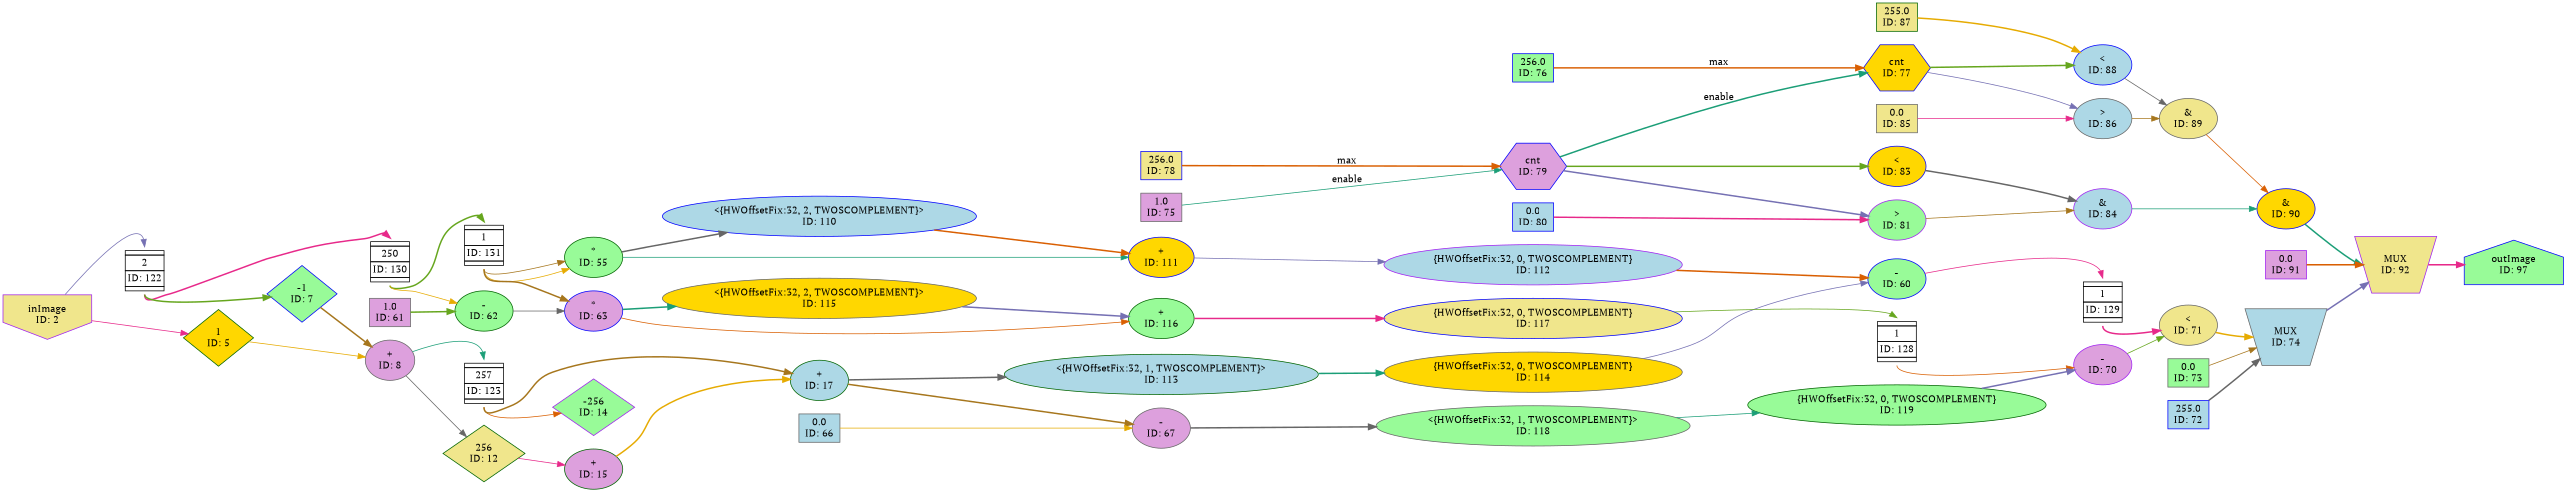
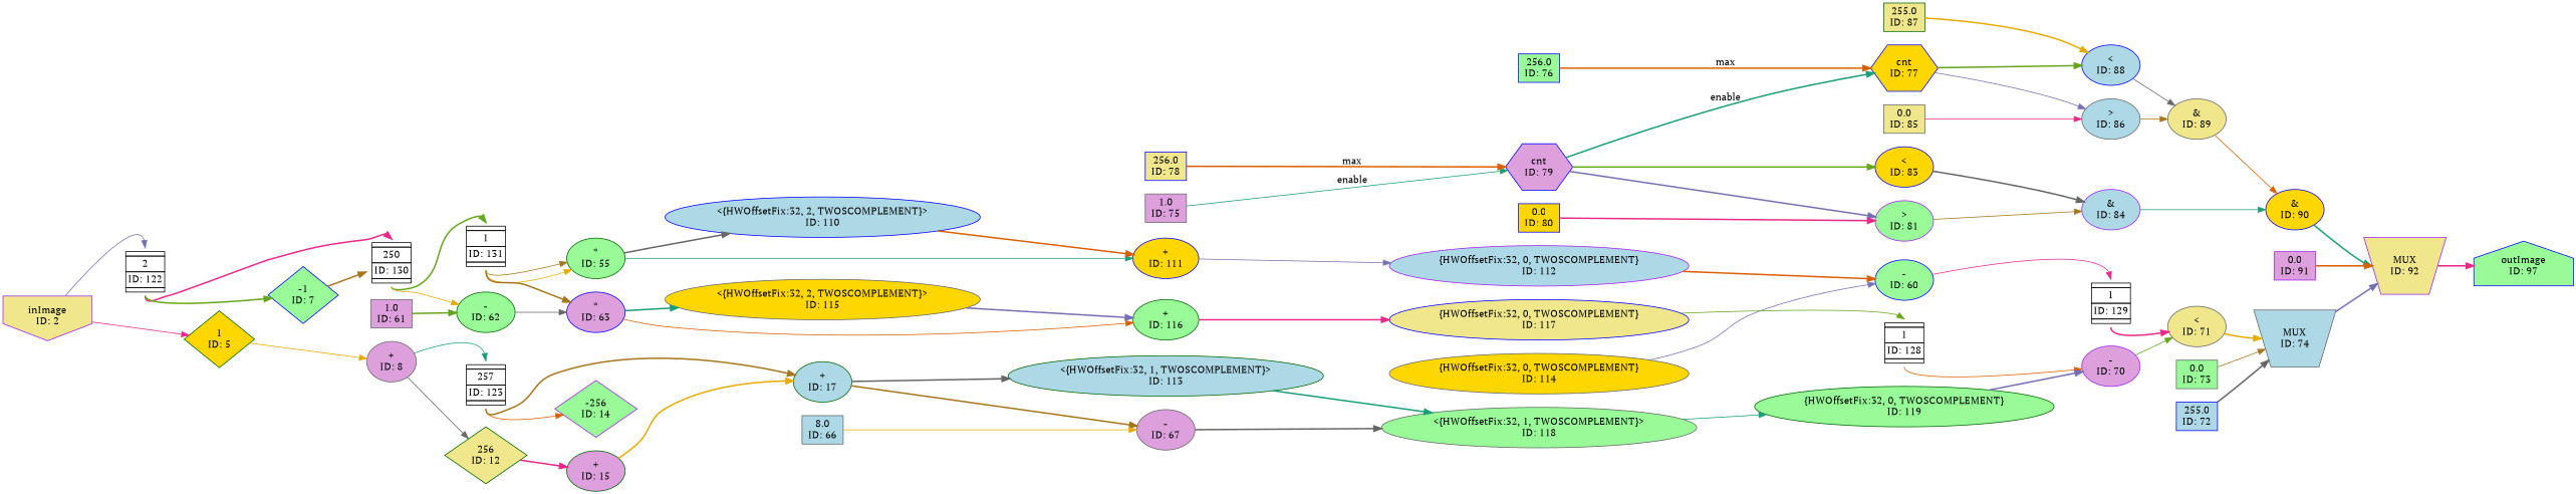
  digraph {
    fontname="PT Serif"
    rankdir=LR
    node [color=blue fillcolor=palegreen fontname="PT Serif" style=filled]
    edge [color="/dark28/1" fontname="PT Serif" photon_data="EDGE,SrcNode:131,SrcNodePort:output" style=bold]
    n1 [color=gray40 fillcolor=plum label="1.0\nID: 75" shape=box]
    n2 [fillcolor=plum label="cnt\nID: 79" shape=hexagon]
    n3 [color=purple label=">\nID: 81"]
    n4 [fillcolor=gold label="<\nID: 83"]
    n5 [fillcolor=gold label="cnt\nID: 77" shape=hexagon]
    n6 [fillcolor=khaki label="256.0\nID: 78" shape=box]
    n7 [color=purple fillcolor=lightblue label="&\nID: 84"]
    n8 [color=gray40 fillcolor=lightblue label=">\nID: 86"]
    n9 [fillcolor=lightblue label="<\nID: 88"]
-   n10 [fillcolor=lightblue label="0.0\nID: 80" shape=box]
+   n10 [fillcolor=gold label="0.0\nID: 80" shape=box]
    n11 [fillcolor=gold label="&\nID: 90"]
    n12 [color=purple fillcolor=khaki height=0.5 label="MUX\nID: 92" shape=invtrapezium]
    n13 [label="256.0\nID: 76" shape=box]
    n14 [color=gray40 fillcolor=khaki label="&\nID: 89"]
    n15 [color=gray40 fillcolor=khaki label="0.0\nID: 85" shape=box]
    n16 [color=darkgreen fillcolor=khaki label="255.0\nID: 87" shape=box]
    n17 [label="outImage\nID: 97" shape=house]
    n18 [color=purple fillcolor=plum label="0.0\nID: 91" shape=box]
    n19 [color=purple fillcolor=khaki label="inImage\nID: 2" shape=invhouse]
    n20 [label=<<TABLE BORDER="0" CELLSPACING="0" CELLBORDER="1"> <TR><TD></TD></TR><TR><TD>2</TD></TR><TR><TD>ID: 122</TD></TR> <TR><TD></TD></TR> </TABLE>> shape=plaintext color="" fillcolor="" style=""]
    n21 [color=darkgreen fillcolor=gold label="1\nID: 5" shape=diamond]
    n22 [label=<<TABLE BORDER="0" CELLSPACING="0" CELLBORDER="1"> <TR><TD></TD></TR><TR><TD>250</TD></TR><TR><TD>ID: 130</TD></TR> <TR><TD></TD></TR> </TABLE>> shape=plaintext color="" fillcolor="" style=""]
    n23 [label="-1\nID: 7" shape=diamond]
    n24 [color=gray40 fillcolor=plum label="+\nID: 8"]
    n25 [label=<<TABLE BORDER="0" CELLSPACING="0" CELLBORDER="1"> <TR><TD></TD></TR><TR><TD>1</TD></TR><TR><TD>ID: 131</TD></TR> <TR><TD></TD></TR> </TABLE>> shape=plaintext color="" fillcolor="" style=""]
    n26 [color=darkgreen label="-\nID: 62"]
    n27 [color=darkgreen label="*\nID: 55"]
    n28 [fillcolor=plum label="*\nID: 63"]
    n29 [fillcolor=lightblue label="<{HWOffsetFix:32, 2, TWOSCOMPLEMENT}>\nID: 110"]
    n30 [fillcolor=gold label="+\nID: 111"]
    n31 [color=gray40 fillcolor=gold label="<{HWOffsetFix:32, 2, TWOSCOMPLEMENT}>\nID: 115"]
    n32 [color=darkgreen label="+\nID: 116"]
    n33 [color=purple fillcolor=lightblue label="{HWOffsetFix:32, 0, TWOSCOMPLEMENT}\nID: 112"]
    n34 [label="-\nID: 60"]
    n35 [label=<<TABLE BORDER="0" CELLSPACING="0" CELLBORDER="1"> <TR><TD></TD></TR><TR><TD>1</TD></TR><TR><TD>ID: 129</TD></TR> <TR><TD></TD></TR> </TABLE>> shape=plaintext color="" fillcolor="" style=""]
    n36 [color=darkgreen fillcolor=khaki label="256\nID: 12" shape=diamond]
    n37 [label=<<TABLE BORDER="0" CELLSPACING="0" CELLBORDER="1"> <TR><TD></TD></TR><TR><TD>257</TD></TR><TR><TD>ID: 123</TD></TR> <TR><TD></TD></TR> </TABLE>> shape=plaintext color="" fillcolor="" style=""]
    n38 [color=darkgreen fillcolor=plum label="+\nID: 15"]
    n39 [color=purple label="-256\nID: 14" shape=diamond]
    n40 [color=darkgreen fillcolor=lightblue label="+\nID: 17"]
    n41 [color=darkgreen fillcolor=lightblue label="<{HWOffsetFix:32, 1, TWOSCOMPLEMENT}>\nID: 113"]
    n42 [color=gray40 fillcolor=plum label="-\nID: 67"]
    n43 [color=gray40 fillcolor=gold label="{HWOffsetFix:32, 0, TWOSCOMPLEMENT}\nID: 114"]
    n44 [color=gray40 label="<{HWOffsetFix:32, 1, TWOSCOMPLEMENT}>\nID: 118"]
    n45 [color=gray40 fillcolor=khaki label="<\nID: 71"]
    n46 [color=gray40 fillcolor=lightblue height=0.5 label="MUX\nID: 74" shape=invtrapezium]
    n47 [color=gray40 fillcolor=plum label="1.0\nID: 61" shape=box]
    n48 [fillcolor=khaki label="{HWOffsetFix:32, 0, TWOSCOMPLEMENT}\nID: 117"]
    n49 [label=<<TABLE BORDER="0" CELLSPACING="0" CELLBORDER="1"> <TR><TD></TD></TR><TR><TD>1</TD></TR><TR><TD>ID: 128</TD></TR> <TR><TD></TD></TR> </TABLE>> shape=plaintext color="" fillcolor="" style=""]
    n50 [color=purple fillcolor=plum label="-\nID: 70"]
-   n51 [color=gray40 fillcolor=lightblue label="0.0\nID: 66" shape=box]
+   n51 [color=gray40 fillcolor=lightblue label="8.0\nID: 66" shape=box]
    n52 [color=darkgreen label="{HWOffsetFix:32, 0, TWOSCOMPLEMENT}\nID: 119"]
    n53 [color=gray40 label="0.0\nID: 73" shape=box]
    n54 [fillcolor=lightblue label="255.0\nID: 72" shape=box]
    n1 -> n2 [label=enable photon_data="EDGE,SrcNode:75,SrcNodePort:value" style=solid]
    n2 -> n3 [color="/dark28/3" photon_data="EDGE,SrcNode:79,SrcNodePort:count"]
    n2 -> n4 [color="/dark28/5" photon_data="EDGE,SrcNode:79,SrcNodePort:count"]
    n2 -> n5 [label=enable photon_data="EDGE,SrcNode:79,SrcNodePort:wrap"]
    n3 -> n7 [color="/dark28/7" photon_data="EDGE,SrcNode:81,SrcNodePort:result" style=solid]
    n4 -> n7 [color="/dark28/8" photon_data="EDGE,SrcNode:83,SrcNodePort:result"]
    n5 -> n8 [color="/dark28/3" photon_data="EDGE,SrcNode:77,SrcNodePort:count" style=solid]
    n5 -> n9 [color="/dark28/5" photon_data="EDGE,SrcNode:77,SrcNodePort:count"]
    n6 -> n2 [color="/dark28/2" label=max photon_data="EDGE,SrcNode:78,SrcNodePort:value"]
    n7 -> n11 [photon_data="EDGE,SrcNode:84,SrcNodePort:result" style=solid]
    n8 -> n14 [color="/dark28/7" photon_data="EDGE,SrcNode:86,SrcNodePort:result" style=solid]
    n9 -> n14 [color="/dark28/8" photon_data="EDGE,SrcNode:88,SrcNodePort:result" style=solid]
    n10 -> n3 [color="/dark28/4" photon_data="EDGE,SrcNode:80,SrcNodePort:value"]
    n11 -> n12 [headport=w photon_data="EDGE,SrcNode:90,SrcNodePort:result"]
    n12 -> n17 [color="/dark28/4" photon_data="EDGE,SrcNode:92,SrcNodePort:result"]
    n13 -> n5 [color="/dark28/2" label=max photon_data="EDGE,SrcNode:76,SrcNodePort:value"]
    n14 -> n11 [color="/dark28/2" photon_data="EDGE,SrcNode:89,SrcNodePort:result" style=solid]
    n15 -> n8 [color="/dark28/4" photon_data="EDGE,SrcNode:85,SrcNodePort:value" style=solid]
    n16 -> n9 [color="/dark28/6" photon_data="EDGE,SrcNode:87,SrcNodePort:value"]
    n18 -> n12 [color="/dark28/2" photon_data="EDGE,SrcNode:91,SrcNodePort:value"]
    n19 -> n20 [color="/dark28/3" headport=n photon_data="EDGE,SrcNode:2,SrcNodePort:data" style=solid]
    n19 -> n21 [color="/dark28/4" photon_data="EDGE,SrcNode:2,SrcNodePort:data" style=solid]
    n20 -> n22 [color="/dark28/4" headport=n photon_data="EDGE,SrcNode:122,SrcNodePort:output" tailport=s]
    n20 -> n23 [color="/dark28/5" photon_data="EDGE,SrcNode:122,SrcNodePort:output" tailport=s]
    n21 -> n24 [color="/dark28/6" photon_data="EDGE,SrcNode:5,SrcNodePort:output" style=solid]
    n22 -> n25 [color="/dark28/5" headport=n photon_data="EDGE,SrcNode:130,SrcNodePort:output" tailport=s]
    n22 -> n26 [color="/dark28/6" photon_data="EDGE,SrcNode:130,SrcNodePort:output" style=solid tailport=s]
-   n23 -> n24 [color="/dark28/7" photon_data="EDGE,SrcNode:7,SrcNodePort:output"]
+   n23 -> n22 [color="/dark28/7" photon_data="EDGE,SrcNode:7,SrcNodePort:output"]
    n24 -> n36 [color="/dark28/8" photon_data="EDGE,SrcNode:8,SrcNodePort:result" style=solid]
    n24 -> n37 [headport=n photon_data="EDGE,SrcNode:8,SrcNodePort:result" style=solid]
    n25 -> n27 [color="/dark28/6" style=solid tailport=s]
    n25 -> n27 [color="/dark28/7" style=solid tailport=s]
    n25 -> n28 [color="/dark28/7" tailport=s]
    n26 -> n28 [color="/dark28/8" photon_data="EDGE,SrcNode:62,SrcNodePort:result" style=solid]
    n27 -> n29 [color="/dark28/8" photon_data="EDGE,SrcNode:55,SrcNodePort:result"]
    n27 -> n30 [photon_data="EDGE,SrcNode:55,SrcNodePort:result" style=solid]
    n28 -> n31 [photon_data="EDGE,SrcNode:63,SrcNodePort:result"]
    n28 -> n32 [color="/dark28/2" photon_data="EDGE,SrcNode:63,SrcNodePort:result" style=solid]
    n29 -> n30 [color="/dark28/2" photon_data="EDGE,SrcNode:110,SrcNodePort:output"]
    n30 -> n33 [color="/dark28/3" photon_data="EDGE,SrcNode:111,SrcNodePort:result" style=solid]
    n31 -> n32 [color="/dark28/3" photon_data="EDGE,SrcNode:115,SrcNodePort:output"]
    n32 -> n48 [color="/dark28/4" photon_data="EDGE,SrcNode:116,SrcNodePort:result"]
    n33 -> n34 [color="/dark28/2" photon_data="EDGE,SrcNode:112,SrcNodePort:o"]
    n34 -> n35 [color="/dark28/4" headport=n photon_data="EDGE,SrcNode:60,SrcNodePort:result" style=solid]
    n35 -> n45 [color="/dark28/4" photon_data="EDGE,SrcNode:129,SrcNodePort:output" tailport=s]
-   n36 -> n38 [color="/dark28/4" photon_data="EDGE,SrcNode:12,SrcNodePort:output" style=solid]
+   n36 -> n38 [color="/dark28/4" photon_data="EDGE,SrcNode:12,SrcNodePort:output"]
    n37 -> n39 [color="/dark28/2" photon_data="EDGE,SrcNode:123,SrcNodePort:output" style=solid tailport=s]
    n37 -> n40 [color="/dark28/7" photon_data="EDGE,SrcNode:123,SrcNodePort:output" tailport=s]
    n38 -> n40 [color="/dark28/6" photon_data="EDGE,SrcNode:15,SrcNodePort:result"]
    n40 -> n41 [color="/dark28/8" photon_data="EDGE,SrcNode:17,SrcNodePort:result"]
    n40 -> n42 [color="/dark28/7" photon_data="EDGE,SrcNode:17,SrcNodePort:result"]
-   n41 -> n43 [photon_data="EDGE,SrcNode:113,SrcNodePort:output"]
+   n41 -> n44 [photon_data="EDGE,SrcNode:113,SrcNodePort:output"]
    n42 -> n44 [color="/dark28/8" photon_data="EDGE,SrcNode:67,SrcNodePort:result"]
    n43 -> n34 [color="/dark28/3" photon_data="EDGE,SrcNode:114,SrcNodePort:o" style=solid]
    n44 -> n52 [photon_data="EDGE,SrcNode:118,SrcNodePort:output" style=solid]
    n45 -> n46 [color="/dark28/6" headport=w photon_data="EDGE,SrcNode:71,SrcNodePort:result"]
    n46 -> n12 [color="/dark28/3" photon_data="EDGE,SrcNode:74,SrcNodePort:result"]
    n47 -> n26 [color="/dark28/5" photon_data="EDGE,SrcNode:61,SrcNodePort:value"]
    n48 -> n49 [color="/dark28/5" headport=n photon_data="EDGE,SrcNode:117,SrcNodePort:o" style=solid]
    n49 -> n50 [color="/dark28/2" photon_data="EDGE,SrcNode:128,SrcNodePort:output" style=solid tailport=s]
    n50 -> n45 [color="/dark28/5" photon_data="EDGE,SrcNode:70,SrcNodePort:result" style=solid]
    n51 -> n42 [color="/dark28/6" photon_data="EDGE,SrcNode:66,SrcNodePort:value" style=solid]
    n52 -> n50 [color="/dark28/3" photon_data="EDGE,SrcNode:119,SrcNodePort:o"]
    n53 -> n46 [color="/dark28/7" photon_data="EDGE,SrcNode:73,SrcNodePort:value" style=solid]
    n54 -> n46 [color="/dark28/8" photon_data="EDGE,SrcNode:72,SrcNodePort:value"]
  }
